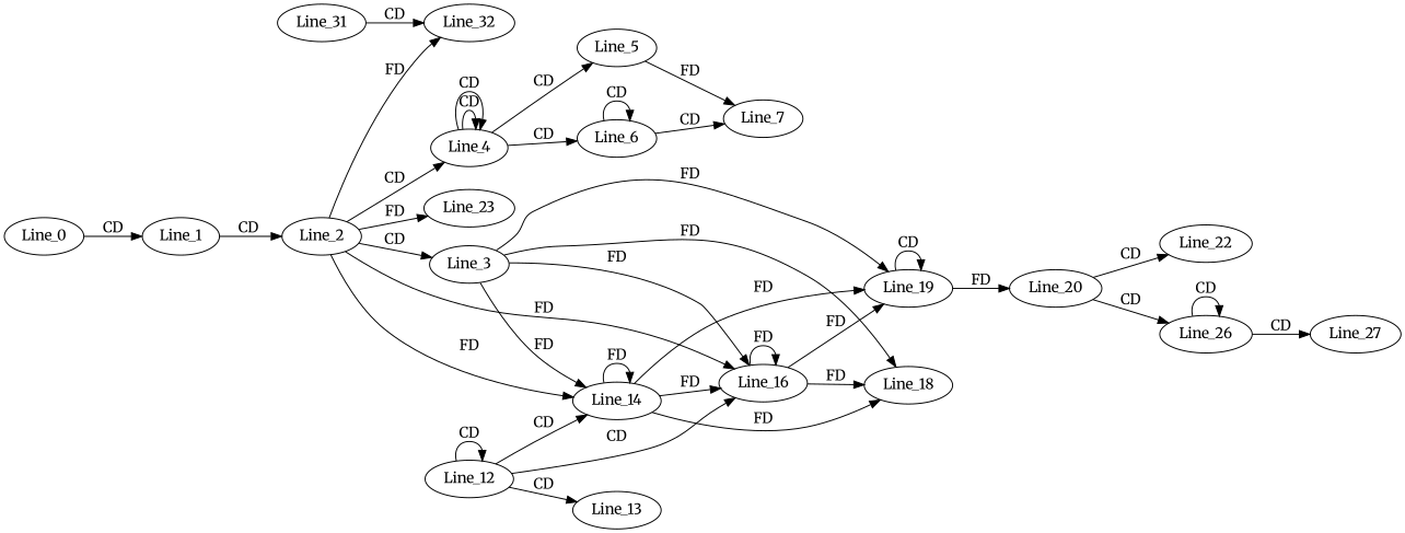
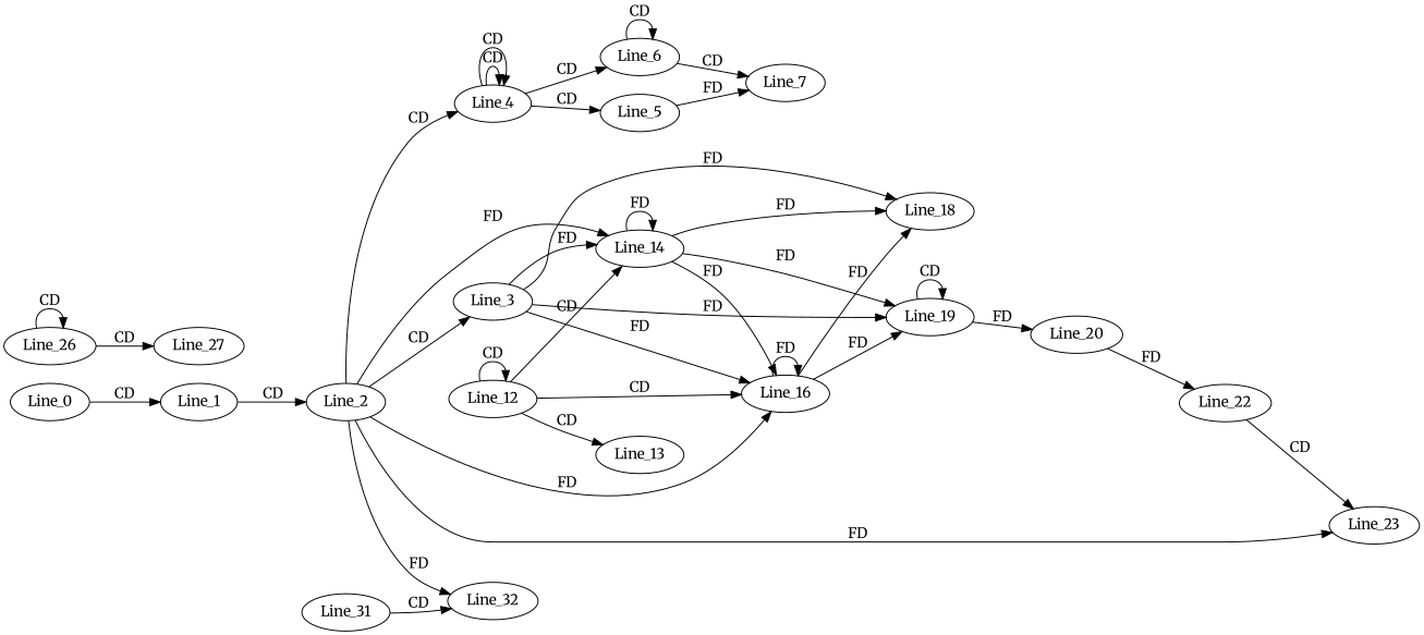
  digraph {
    fontname=Merriweather
    rankdir=LR
    node [fontname=Merriweather]
    edge [fontname=Merriweather]
    Line_0
    Line_1
    Line_2
    Line_3
    Line_4
    Line_14
    Line_16
    Line_23
    Line_32
    Line_18
    Line_19
    Line_5
    Line_6
    Line_20
    Line_7
    Line_12
    Line_13
    Line_22
    Line_26
    Line_27
    Line_31
    Line_0 -> Line_1 [label=CD]
    Line_1 -> Line_2 [label=CD]
    Line_2 -> Line_3 [label=CD]
    Line_2 -> Line_4 [label=CD]
    Line_2 -> Line_14 [label=FD]
    Line_2 -> Line_16 [label=FD]
    Line_2 -> Line_23 [label=FD]
    Line_2 -> Line_32 [label=FD]
    Line_3 -> Line_14 [label=FD]
    Line_3 -> Line_16 [label=FD]
    Line_3 -> Line_18 [label=FD]
    Line_3 -> Line_19 [label=FD]
    Line_4 -> Line_4 [label=CD]
    Line_4 -> Line_4 [label=CD]
    Line_4 -> Line_5 [label=CD]
    Line_4 -> Line_6 [label=CD]
    Line_14 -> Line_14 [label=FD]
    Line_14 -> Line_16 [label=FD]
    Line_14 -> Line_18 [label=FD]
    Line_14 -> Line_19 [label=FD]
    Line_16 -> Line_16 [label=FD]
    Line_16 -> Line_18 [label=FD]
    Line_16 -> Line_19 [label=FD]
    Line_19 -> Line_19 [label=CD]
    Line_19 -> Line_20 [label=FD]
    Line_5 -> Line_7 [label=FD]
    Line_6 -> Line_6 [label=CD]
    Line_6 -> Line_7 [label=CD]
-   Line_20 -> Line_22 [label=CD]
-   Line_20 -> Line_26 [label=CD]
+   Line_20 -> Line_22 [label=FD]
    Line_12 -> Line_14 [label=CD]
    Line_12 -> Line_16 [label=CD]
    Line_12 -> Line_12 [label=CD]
    Line_12 -> Line_13 [label=CD]
+   Line_22 -> Line_23 [label=CD]
    Line_26 -> Line_26 [label=CD]
    Line_26 -> Line_27 [label=CD]
    Line_31 -> Line_32 [label=CD]
  }
